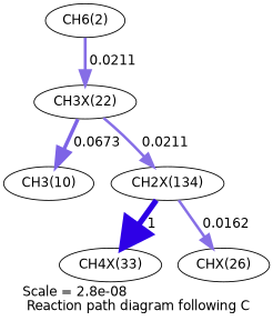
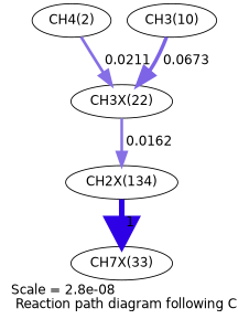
  digraph {
    fontname=Helvetica
    label="Scale = 2.8e-08\l Reaction path diagram following C"
    node [fontname=Helvetica]
    edge [arrowsize=1.44 color="0.7, 0.516, 0.9" fontname=Helvetica penwidth=2.89]
-   n1 [label="CH6(2)"]
+   n1 [label="CH4(2)"]
    n2 [label="CH3X(22)"]
-   n3 [label="CH4X(33)"]
+   n3 [label="CH7X(33)"]
    n4 [label="CH3(10)"]
    n5 [label="CH2X(134)"]
-   n6 [label="CHX(26)"]
    n1 -> n2 [arrowsize=1.54 color="0.7, 0.521, 0.9" label=" 0.0211" penwidth=3.09]
-   n2 -> n4 [arrowsize=1.98 color="0.7, 0.567, 0.9" label=" 0.0673" penwidth=3.96]
-   n2 -> n5 [label=" 0.0211"]
+   n4 -> n2 [arrowsize=1.98 color="0.7, 0.567, 0.9" label=" 0.0673" penwidth=3.96]
+   n2 -> n5 [label=" 0.0162"]
    n5 -> n3 [arrowsize=3 color="0.7, 1.5, 0.9" label=" 1" penwidth=6]
-   n5 -> n6 [label=" 0.0162"]
  }
